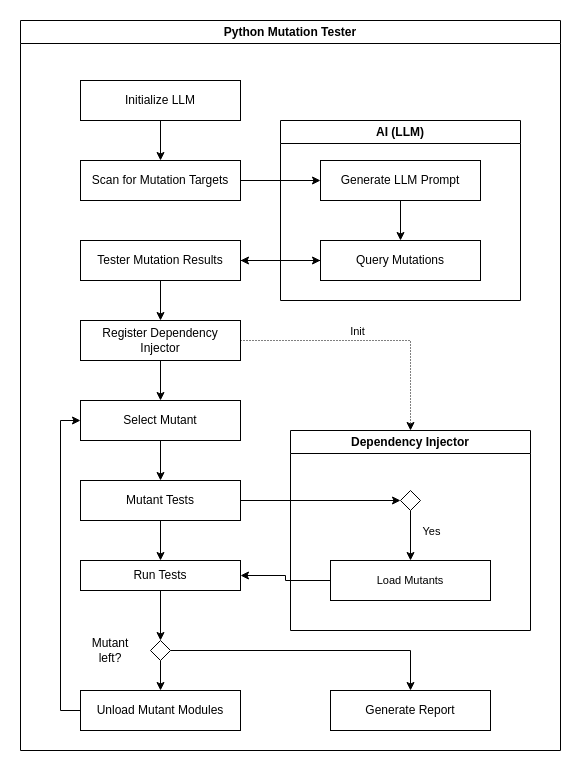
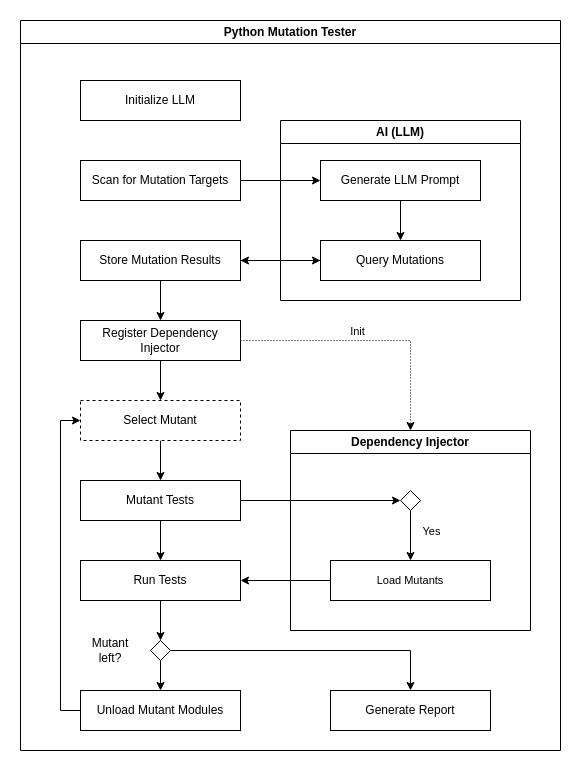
  <mxCell id="0" />
  <mxCell id="1" parent="0" />
  <mxCell id="2" value="Python Mutation Tester" style="swimlane;whiteSpace=wrap;html=1;" vertex="1" parent="1"><mxGeometry x="20" y="20" width="540" height="730" as="geometry" /></mxCell>
- <mxCell id="3" style="edgeStyle=orthogonalEdgeStyle;rounded=0;orthogonalLoop=1;jettySize=auto;html=1;entryX=0.5;entryY=0;entryDx=0;entryDy=0;" edge="1" parent="2" source="4" target="6"><mxGeometry relative="1" as="geometry" /></mxCell>
  <mxCell id="4" value="Initialize LLM" style="rounded=0;whiteSpace=wrap;html=1;" vertex="1" parent="2"><mxGeometry x="60" y="60" width="160" height="40" as="geometry" /></mxCell>
  <mxCell id="5" style="edgeStyle=orthogonalEdgeStyle;rounded=0;orthogonalLoop=1;jettySize=auto;html=1;" edge="1" parent="2" source="6" target="9"><mxGeometry relative="1" as="geometry" /></mxCell>
  <mxCell id="6" value="Scan for Mutation Targets" style="rounded=0;whiteSpace=wrap;html=1;" vertex="1" parent="2"><mxGeometry x="60" y="140" width="160" height="40" as="geometry" /></mxCell>
  <mxCell id="7" value="AI (LLM)" style="swimlane;whiteSpace=wrap;html=1;" vertex="1" parent="2"><mxGeometry x="260" y="100" width="240" height="180" as="geometry" /></mxCell>
  <mxCell id="8" style="edgeStyle=orthogonalEdgeStyle;rounded=0;orthogonalLoop=1;jettySize=auto;html=1;entryX=0.5;entryY=0;entryDx=0;entryDy=0;" edge="1" parent="7" source="9" target="11"><mxGeometry relative="1" as="geometry" /></mxCell>
  <mxCell id="9" value="Generate LLM Prompt" style="rounded=0;whiteSpace=wrap;html=1;" vertex="1" parent="7"><mxGeometry x="40" y="40" width="160" height="40" as="geometry" /></mxCell>
  <mxCell id="10" style="edgeStyle=orthogonalEdgeStyle;rounded=0;orthogonalLoop=1;jettySize=auto;html=1;" edge="1" parent="7" source="11"><mxGeometry relative="1" as="geometry"><mxPoint x="-40" y="140" as="targetPoint" /></mxGeometry></mxCell>
  <mxCell id="11" value="Query Mutations" style="rounded=0;whiteSpace=wrap;html=1;" vertex="1" parent="7"><mxGeometry x="40" y="120" width="160" height="40" as="geometry" /></mxCell>
  <mxCell id="12" value="" style="edgeStyle=orthogonalEdgeStyle;rounded=0;orthogonalLoop=1;jettySize=auto;html=1;exitX=1;exitY=0.5;exitDx=0;exitDy=0;" edge="1" parent="2" source="14" target="11"><mxGeometry relative="1" as="geometry" /></mxCell>
  <mxCell id="13" style="edgeStyle=orthogonalEdgeStyle;rounded=0;orthogonalLoop=1;jettySize=auto;html=1;entryX=0.5;entryY=0;entryDx=0;entryDy=0;" edge="1" parent="2" source="14" target="18"><mxGeometry relative="1" as="geometry" /></mxCell>
- <mxCell id="14" value="Tester Mutation Results" style="rounded=0;whiteSpace=wrap;html=1;" vertex="1" parent="2"><mxGeometry x="60" y="220" width="160" height="40" as="geometry" /></mxCell>
+ <mxCell id="14" value="Store Mutation Results" style="rounded=0;whiteSpace=wrap;html=1;" vertex="1" parent="2"><mxGeometry x="60" y="220" width="160" height="40" as="geometry" /></mxCell>
  <mxCell id="15" style="edgeStyle=orthogonalEdgeStyle;rounded=0;orthogonalLoop=1;jettySize=auto;html=1;entryX=0.5;entryY=0;entryDx=0;entryDy=0;dashed=1;dashPattern=1 2;" edge="1" parent="2" source="18" target="19"><mxGeometry relative="1" as="geometry" /></mxCell>
  <mxCell id="16" value="Init" style="edgeLabel;html=1;align=center;verticalAlign=middle;resizable=0;points=[];" vertex="1" connectable="0" parent="15"><mxGeometry x="0.268" y="-2" relative="1" as="geometry"><mxPoint x="-49" y="-12" as="offset" /></mxGeometry></mxCell>
  <mxCell id="17" style="edgeStyle=orthogonalEdgeStyle;rounded=0;orthogonalLoop=1;jettySize=auto;html=1;entryX=0.5;entryY=0;entryDx=0;entryDy=0;" edge="1" parent="2" source="18" target="31"><mxGeometry relative="1" as="geometry" /></mxCell>
  <mxCell id="18" value="Register Dependency Injector" style="rounded=0;whiteSpace=wrap;html=1;" vertex="1" parent="2"><mxGeometry x="60" y="300" width="160" height="40" as="geometry" /></mxCell>
  <mxCell id="19" value="Dependency Injector" style="swimlane;whiteSpace=wrap;html=1;fontSize=12;" vertex="1" parent="2"><mxGeometry x="270" y="410" width="240" height="200" as="geometry" /></mxCell>
  <mxCell id="20" value="&lt;span style=&quot;font-size: 11px;&quot;&gt;Load Mutants&lt;/span&gt;" style="rounded=0;whiteSpace=wrap;html=1;" vertex="1" parent="19"><mxGeometry x="40" y="130" width="160" height="40" as="geometry" /></mxCell>
  <mxCell id="21" style="edgeStyle=orthogonalEdgeStyle;rounded=0;orthogonalLoop=1;jettySize=auto;html=1;exitX=0.5;exitY=1;exitDx=0;exitDy=0;" edge="1" parent="19" source="23" target="20"><mxGeometry relative="1" as="geometry"><mxPoint x="120" y="120" as="targetPoint" /><mxPoint x="120" y="90" as="sourcePoint" /></mxGeometry></mxCell>
  <mxCell id="22" value="Yes" style="edgeLabel;html=1;align=center;verticalAlign=middle;resizable=0;points=[];" vertex="1" connectable="0" parent="21"><mxGeometry x="-0.202" relative="1" as="geometry"><mxPoint x="20" as="offset" /></mxGeometry></mxCell>
  <mxCell id="23" value="" style="rhombus;whiteSpace=wrap;html=1;" vertex="1" parent="19"><mxGeometry x="110" y="60" width="20" height="20" as="geometry" /></mxCell>
  <mxCell id="24" style="edgeStyle=orthogonalEdgeStyle;rounded=0;orthogonalLoop=1;jettySize=auto;html=1;entryX=0;entryY=0.5;entryDx=0;entryDy=0;" edge="1" parent="2" source="25" target="23"><mxGeometry relative="1" as="geometry"><mxPoint x="310" y="480" as="targetPoint" /></mxGeometry></mxCell>
  <mxCell id="25" value="Mutant Tests" style="rounded=0;whiteSpace=wrap;html=1;" vertex="1" parent="2"><mxGeometry x="60" y="460" width="160" height="40" as="geometry" /></mxCell>
  <mxCell id="26" style="edgeStyle=orthogonalEdgeStyle;rounded=0;orthogonalLoop=1;jettySize=auto;html=1;entryX=0.5;entryY=0;entryDx=0;entryDy=0;" edge="1" parent="2" source="27" target="34"><mxGeometry relative="1" as="geometry" /></mxCell>
- <mxCell id="27" value="Run Tests" style="rounded=0;whiteSpace=wrap;html=1;" vertex="1" parent="2"><mxGeometry x="60" y="540" width="160" height="30" as="geometry" /></mxCell>
+ <mxCell id="27" value="Run Tests" style="rounded=0;whiteSpace=wrap;html=1;" vertex="1" parent="2"><mxGeometry x="60" y="540" width="160" height="40" as="geometry" /></mxCell>
  <mxCell id="28" style="edgeStyle=orthogonalEdgeStyle;rounded=0;orthogonalLoop=1;jettySize=auto;html=1;" edge="1" parent="2" source="25" target="27"><mxGeometry relative="1" as="geometry"><mxPoint x="140" y="490" as="targetPoint" /></mxGeometry></mxCell>
  <mxCell id="29" style="edgeStyle=orthogonalEdgeStyle;rounded=0;orthogonalLoop=1;jettySize=auto;html=1;entryX=1;entryY=0.5;entryDx=0;entryDy=0;" edge="1" parent="2" source="20" target="27"><mxGeometry relative="1" as="geometry" /></mxCell>
  <mxCell id="30" style="edgeStyle=orthogonalEdgeStyle;rounded=0;orthogonalLoop=1;jettySize=auto;html=1;entryX=0.5;entryY=0;entryDx=0;entryDy=0;" edge="1" parent="2" source="31" target="25"><mxGeometry relative="1" as="geometry" /></mxCell>
- <mxCell id="31" value="Select Mutant" style="rounded=0;whiteSpace=wrap;html=1;" vertex="1" parent="2"><mxGeometry x="60" y="380" width="160" height="40" as="geometry" /></mxCell>
+ <mxCell id="31" value="Select Mutant" style="rounded=0;whiteSpace=wrap;html=1;dashed=1;" vertex="1" parent="2"><mxGeometry x="60" y="380" width="160" height="40" as="geometry" /></mxCell>
  <mxCell id="32" style="edgeStyle=orthogonalEdgeStyle;rounded=0;orthogonalLoop=1;jettySize=auto;html=1;" edge="1" parent="2" source="34" target="36"><mxGeometry relative="1" as="geometry" /></mxCell>
  <mxCell id="33" style="edgeStyle=orthogonalEdgeStyle;rounded=0;orthogonalLoop=1;jettySize=auto;html=1;entryX=0.5;entryY=0;entryDx=0;entryDy=0;" edge="1" parent="2" source="34" target="38"><mxGeometry relative="1" as="geometry" /></mxCell>
  <mxCell id="34" value="" style="rhombus;whiteSpace=wrap;html=1;" vertex="1" parent="2"><mxGeometry x="130" y="620" width="20" height="20" as="geometry" /></mxCell>
  <mxCell id="35" value="Mutant left?" style="text;html=1;align=center;verticalAlign=middle;whiteSpace=wrap;rounded=0;" vertex="1" parent="2"><mxGeometry x="60" y="615" width="60" height="30" as="geometry" /></mxCell>
  <mxCell id="36" value="Generate Report" style="rounded=0;whiteSpace=wrap;html=1;" vertex="1" parent="2"><mxGeometry x="310" y="670" width="160" height="40" as="geometry" /></mxCell>
  <mxCell id="37" style="edgeStyle=orthogonalEdgeStyle;rounded=0;orthogonalLoop=1;jettySize=auto;html=1;entryX=0;entryY=0.5;entryDx=0;entryDy=0;" edge="1" parent="2" source="38" target="31"><mxGeometry relative="1" as="geometry"><Array as="points"><mxPoint x="40" y="690" /><mxPoint x="40" y="400" /></Array></mxGeometry></mxCell>
  <mxCell id="38" value="Unload Mutant Modules" style="rounded=0;whiteSpace=wrap;html=1;" vertex="1" parent="2"><mxGeometry x="60" y="670" width="160" height="40" as="geometry" /></mxCell>
